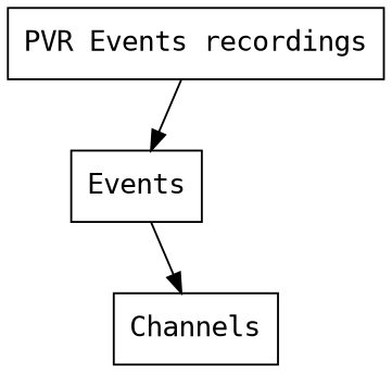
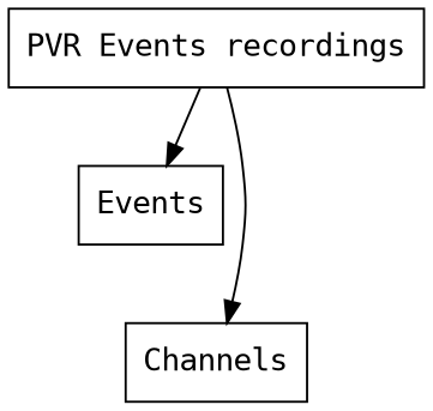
  digraph {
    fontname="DejaVu Sans Mono"
    node [fontname="DejaVu Sans Mono" shape=box]
    edge [fontname="DejaVu Sans Mono"]
    n1 [label="PVR Events recordings" root=true]
    Events
    Channels
    n1 -> Events
-   Events -> Channels
+   n1 -> Channels
  }
